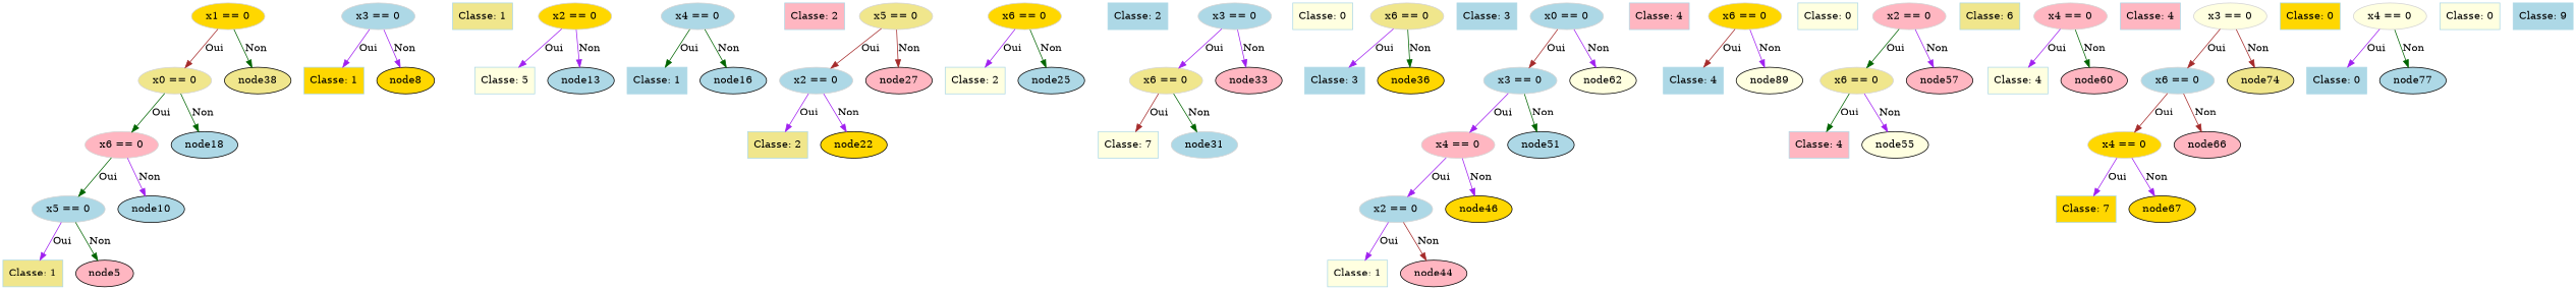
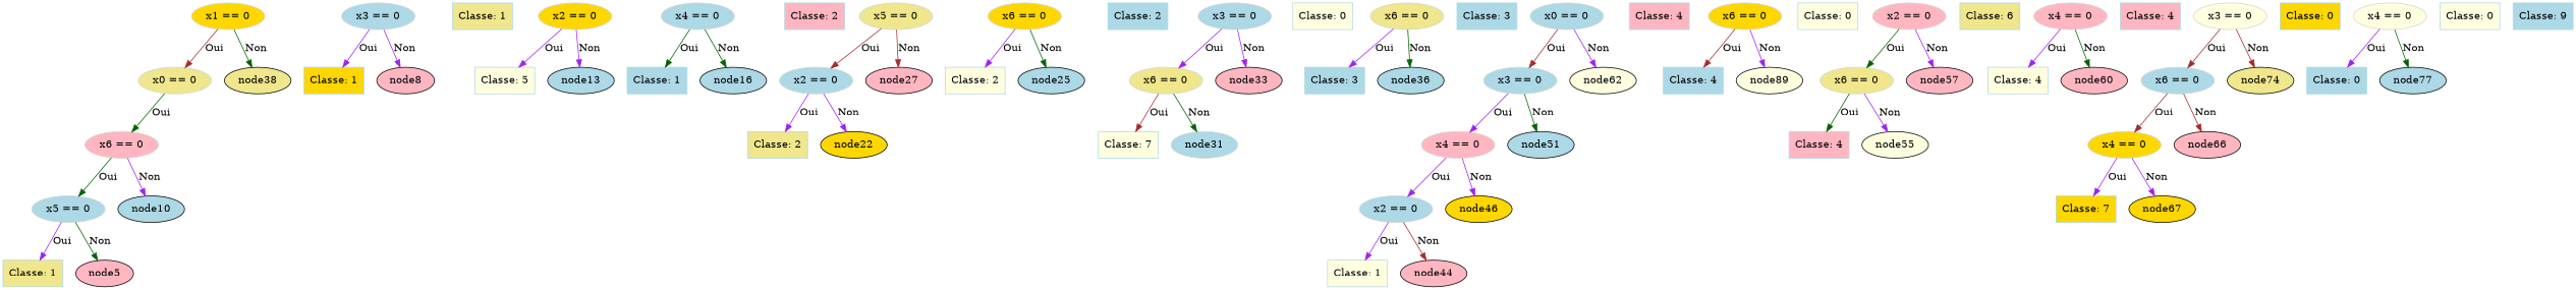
  digraph {
    fontname="DejaVu Serif"
    node [color=lightgray fillcolor=lightblue fontname="DejaVu Serif" shape=box style=filled]
    edge [color=purple fontname="DejaVu Serif"]
    n1 [fillcolor=gold label="x1 == 0" shape=ellipse]
    n2 [fillcolor=khaki label="x0 == 0" shape=ellipse]
    node38 [fillcolor=khaki color="" shape=""]
    n4 [fillcolor=lightpink label="x6 == 0" shape=ellipse]
-   node18 [color="" shape=""]
    n6 [label="x5 == 0" shape=ellipse]
    node10 [color="" shape=""]
    n8 [color=lightblue fillcolor=khaki label="Classe: 1"]
    node5 [fillcolor=lightpink color="" shape=""]
    n10 [label="x3 == 0" shape=ellipse]
    n11 [color=lightblue fillcolor=gold label="Classe: 1"]
-   node8 [fillcolor=gold color="" shape=""]
+   node8 [fillcolor=lightpink color="" shape=""]
    n13 [color=lightblue fillcolor=khaki label="Classe: 1"]
    n14 [fillcolor=gold label="x2 == 0" shape=ellipse]
    n15 [color=lightblue fillcolor=lightyellow label="Classe: 5"]
    node13 [color="" shape=""]
    n17 [label="x4 == 0" shape=ellipse]
    n18 [color=lightblue label="Classe: 1"]
    node16 [color="" shape=""]
    n20 [color=lightblue fillcolor=lightpink label="Classe: 2"]
    n21 [fillcolor=khaki label="x5 == 0" shape=ellipse]
    n22 [label="x2 == 0" shape=ellipse]
    node27 [fillcolor=lightpink color="" shape=""]
    n24 [color=lightblue fillcolor=khaki label="Classe: 2"]
    node22 [fillcolor=gold color="" shape=""]
    n26 [fillcolor=gold label="x6 == 0" shape=ellipse]
    n27 [color=lightblue fillcolor=lightyellow label="Classe: 2"]
    node25 [color="" shape=""]
    n29 [color=lightblue label="Classe: 2"]
    n30 [label="x3 == 0" shape=ellipse]
    n31 [fillcolor=khaki label="x6 == 0" shape=ellipse]
    node33 [fillcolor=lightpink color="" shape=""]
    n33 [color=lightblue fillcolor=lightyellow label="Classe: 7"]
    node31 [shape=""]
    n35 [color=lightblue fillcolor=lightyellow label="Classe: 0"]
    n36 [fillcolor=khaki label="x6 == 0" shape=ellipse]
    n37 [color=lightblue label="Classe: 3"]
-   node36 [fillcolor=gold color="" shape=""]
+   node36 [color="" shape=""]
    n39 [color=lightblue label="Classe: 3"]
    n40 [label="x0 == 0" shape=ellipse]
    n41 [label="x3 == 0" shape=ellipse]
    node62 [fillcolor=lightyellow color="" shape=""]
    n43 [fillcolor=lightpink label="x4 == 0" shape=ellipse]
    node51 [color="" shape=""]
    n45 [label="x2 == 0" shape=ellipse]
    node46 [fillcolor=gold color="" shape=""]
    n47 [color=lightblue fillcolor=lightyellow label="Classe: 1"]
    node44 [fillcolor=lightpink color="" shape=""]
    n49 [color=lightblue fillcolor=lightpink label="Classe: 4"]
    n50 [fillcolor=gold label="x6 == 0" shape=ellipse]
    n51 [color=lightblue label="Classe: 4"]
    n52 [fillcolor=lightyellow label=node89 color="" shape=""]
    n53 [color=lightblue fillcolor=lightyellow label="Classe: 0"]
    n54 [fillcolor=lightpink label="x2 == 0" shape=ellipse]
    n55 [fillcolor=khaki label="x6 == 0" shape=ellipse]
    node57 [fillcolor=lightpink color="" shape=""]
    n57 [color=lightblue fillcolor=lightpink label="Classe: 4"]
    node55 [fillcolor=lightyellow color="" shape=""]
    n59 [color=lightblue fillcolor=khaki label="Classe: 6"]
    n60 [fillcolor=lightpink label="x4 == 0" shape=ellipse]
    n61 [color=lightblue fillcolor=lightyellow label="Classe: 4"]
    node60 [fillcolor=lightpink color="" shape=""]
    n63 [color=lightblue fillcolor=lightpink label="Classe: 4"]
    n64 [fillcolor=lightyellow label="x3 == 0" shape=ellipse]
    n65 [label="x6 == 0" shape=ellipse]
    node74 [fillcolor=khaki color="" shape=""]
    n67 [fillcolor=gold label="x4 == 0" shape=ellipse]
    n68 [fillcolor=lightpink label=node66 color="" shape=""]
    n69 [color=lightblue fillcolor=gold label="Classe: 7"]
    node67 [fillcolor=gold color="" shape=""]
    n71 [color=lightblue fillcolor=gold label="Classe: 0"]
    n72 [fillcolor=lightyellow label="x4 == 0" shape=ellipse]
    n73 [color=lightblue label="Classe: 0"]
    n74 [label=node77 color="" shape=""]
    n75 [color=lightblue fillcolor=lightyellow label="Classe: 0"]
    n76 [color=lightblue label="Classe: 9"]
    n1 -> n2 [color=brown label=Oui]
    n1 -> node38 [color=darkgreen label=Non]
    n2 -> n4 [color=darkgreen label=Oui]
-   n2 -> node18 [color=darkgreen label=Non]
    n4 -> n6 [color=darkgreen label=Oui]
    n4 -> node10 [label=Non]
    n6 -> n8 [label=Oui]
    n6 -> node5 [color=darkgreen label=Non]
    n10 -> n11 [label=Oui]
    n10 -> node8 [label=Non]
    n14 -> n15 [label=Oui]
    n14 -> node13 [label=Non]
    n17 -> n18 [color=darkgreen label=Oui]
    n17 -> node16 [color=darkgreen label=Non]
    n21 -> n22 [color=brown label=Oui]
    n21 -> node27 [color=brown label=Non]
    n22 -> n24 [label=Oui]
    n22 -> node22 [label=Non]
    n26 -> n27 [label=Oui]
    n26 -> node25 [color=darkgreen label=Non]
    n30 -> n31 [label=Oui]
    n30 -> node33 [label=Non]
    n31 -> n33 [color=brown label=Oui]
    n31 -> node31 [color=darkgreen label=Non]
    n36 -> n37 [label=Oui]
    n36 -> node36 [color=darkgreen label=Non]
    n40 -> n41 [color=brown label=Oui]
    n40 -> node62 [label=Non]
    n41 -> n43 [label=Oui]
    n41 -> node51 [color=darkgreen label=Non]
    n43 -> n45 [label=Oui]
    n43 -> node46 [label=Non]
    n45 -> n47 [label=Oui]
    n45 -> node44 [color=brown label=Non]
    n50 -> n51 [color=brown label=Oui]
    n50 -> n52 [label=Non]
    n54 -> n55 [color=darkgreen label=Oui]
    n54 -> node57 [label=Non]
    n55 -> n57 [color=darkgreen label=Oui]
    n55 -> node55 [label=Non]
    n60 -> n61 [label=Oui]
    n60 -> node60 [color=darkgreen label=Non]
    n64 -> n65 [color=brown label=Oui]
    n64 -> node74 [color=brown label=Non]
    n65 -> n67 [color=brown label=Oui]
    n65 -> n68 [color=brown label=Non]
    n67 -> n69 [label=Oui]
    n67 -> node67 [label=Non]
    n72 -> n73 [label=Oui]
    n72 -> n74 [color=darkgreen label=Non]
  }
